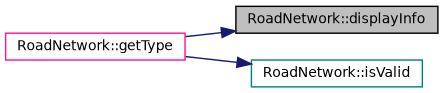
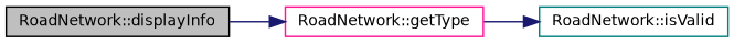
  digraph {
    rankdir=LR
    node [fillcolor=white fontname=Helvetica fontsize=10 shape=record style=filled]
    edge [color=midnightblue fontname=Helvetica fontsize=10 labelfontname=Helvetica labelfontsize=10 style=solid]
    n1 [color=black fillcolor=grey75 fontcolor=black height=0.2 label="RoadNetwork::displayInfo" width=0.4]
    n2 [color=deeppink height=0.2 label="RoadNetwork::getType" width=0.4]
    n3 [color=teal height=0.2 label="RoadNetwork::isValid" width=0.4]
-   n2 -> n1
+   n1 -> n2
    n2 -> n3
  }
